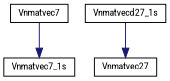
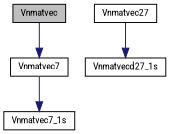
  digraph {
    fontname="Roboto Condensed"
    rankdir=TB
    node [color=black fillcolor=white fontname="Roboto Condensed" fontsize=10 shape=record style=filled]
    edge [color=midnightblue fontname="Roboto Condensed" fontsize=10 labelfontname=FreeSans labelfontsize=10 style=solid]
+   n1 [fillcolor=grey75 fontcolor=black height=0.2 label=Vnmatvec width=0.4]
    n2 [height=0.2 label=Vnmatvec7 width=0.4]
    n3 [height=0.2 label=Vnmatvec27 width=0.4]
    n4 [height=0.2 label=Vnmatvecd27_1s width=0.4]
    n5 [height=0.2 label=Vnmatvec7_1s width=0.4]
+   n1 -> n2
    n2 -> n5
-   n4 -> n3
+   n3 -> n4
  }
